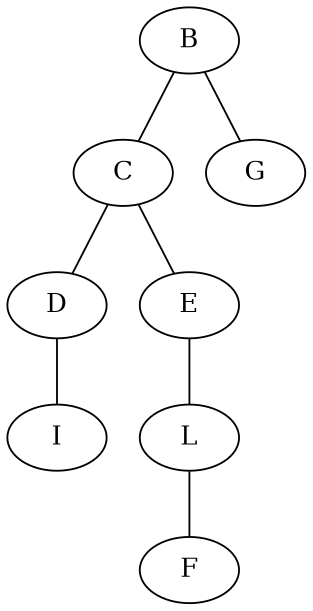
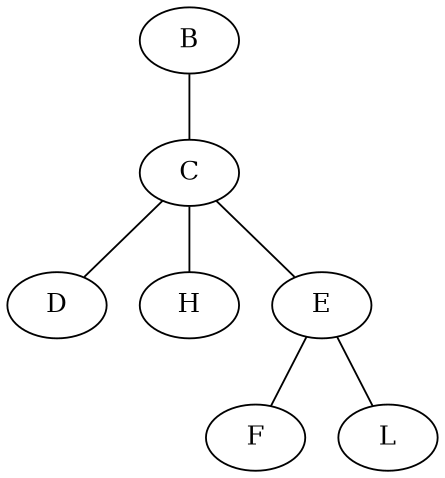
  graph {
    edge [A="3.14e-4" E="2.e11" I="1.57e-8"]
    B [coords="[1.0, 1.0]"]
    C [coords="[2.0, 2.0]"]
-   G [coords="[1.0, 0.0]" load="[0.0, -1.0e4]"]
    D [coords="[3.0, 2.0]"]
+   H [coords="[2.0, 0.0]" load="[0.0, -1.0e4]"]
    E [coords="[4.0, 1.0]"]
-   I [coords="[3.0, 0.0]" load="[0.0, -1.0e4]"]
    F [bcs="[0.0, 0.0, 0.0]" coords="[5.0, 0.0]"]
    L [coords="[4.0, 0.0]" load="[0.0, -1.0e4]"]
    B -- C
-   B -- G
    C -- D
+   C -- H
    C -- E
-   D -- I
-   L -- F
+   E -- F
    E -- L
  }
